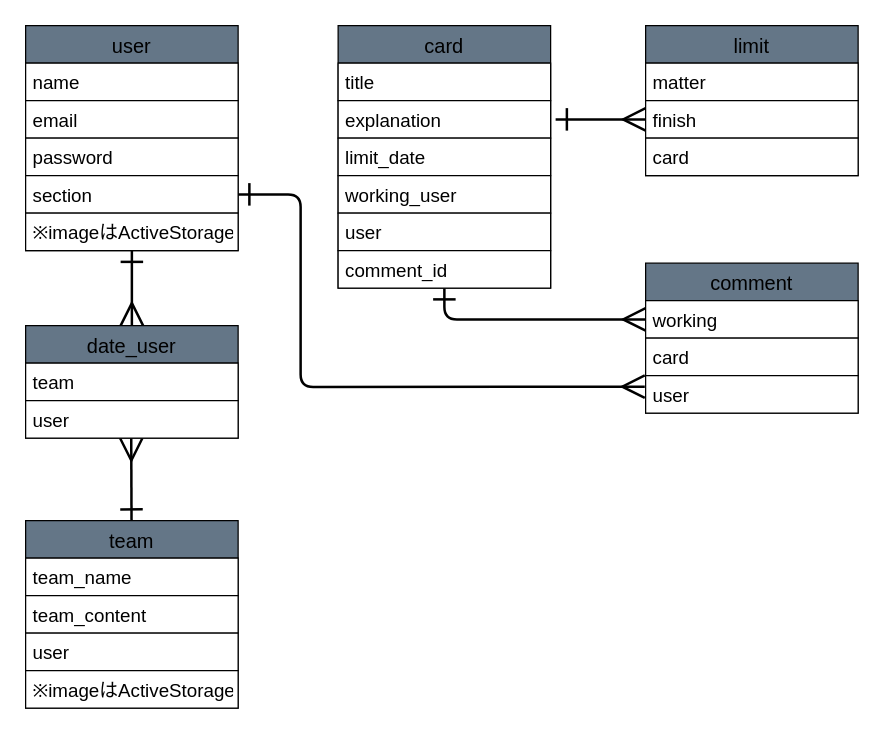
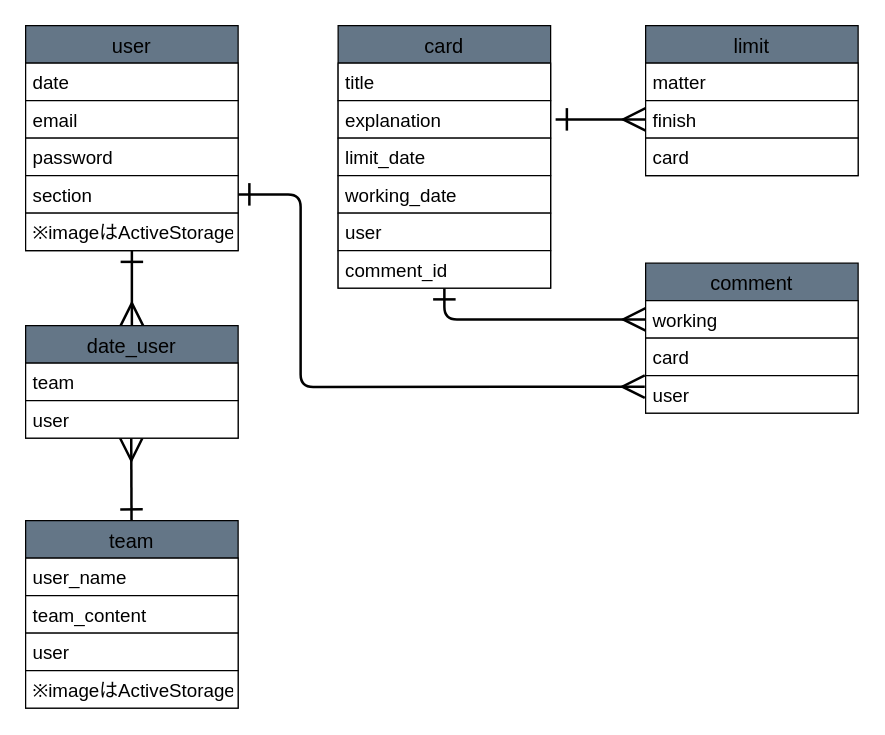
  <mxCell id="0" />
  <mxCell id="1" parent="0" />
  <mxCell id="2" style="edgeStyle=none;html=1;fontSize=15;fontColor=#000000;startArrow=ERone;startFill=0;endArrow=ERmany;endFill=0;startSize=15;endSize=15;strokeColor=#000000;strokeWidth=2;entryX=0.5;entryY=0;entryDx=0;entryDy=0;" parent="1" source="3" target="32" edge="1"><mxGeometry relative="1" as="geometry" /></mxCell>
  <mxCell id="3" value="user" style="swimlane;fontStyle=0;childLayout=stackLayout;horizontal=1;startSize=30;horizontalStack=0;resizeParent=1;resizeParentMax=0;resizeLast=0;collapsible=1;marginBottom=0;fillColor=#647687;fontColor=#000000;strokeColor=#000000;fontSize=16;" parent="1" vertex="1"><mxGeometry x="20" y="20" width="170" height="180" as="geometry" /></mxCell>
- <mxCell id="4" value="name" style="text;strokeColor=#000000;fillColor=#FFFFFF;align=left;verticalAlign=middle;spacingLeft=4;spacingRight=4;overflow=hidden;points=[[0,0.5],[1,0.5]];portConstraint=eastwest;rotatable=0;fontSize=15;fontColor=#000000;" parent="3" vertex="1"><mxGeometry y="30" width="170" height="30" as="geometry" /></mxCell>
+ <mxCell id="4" value="date" style="text;strokeColor=#000000;fillColor=#FFFFFF;align=left;verticalAlign=middle;spacingLeft=4;spacingRight=4;overflow=hidden;points=[[0,0.5],[1,0.5]];portConstraint=eastwest;rotatable=0;fontSize=15;fontColor=#000000;" parent="3" vertex="1"><mxGeometry y="30" width="170" height="30" as="geometry" /></mxCell>
  <mxCell id="5" value="email" style="text;strokeColor=#000000;fillColor=#FFFFFF;align=left;verticalAlign=middle;spacingLeft=4;spacingRight=4;overflow=hidden;points=[[0,0.5],[1,0.5]];portConstraint=eastwest;rotatable=0;fontSize=15;fontColor=#000000;" parent="3" vertex="1"><mxGeometry y="60" width="170" height="30" as="geometry" /></mxCell>
  <mxCell id="6" value="password" style="text;strokeColor=#000000;fillColor=#FFFFFF;align=left;verticalAlign=middle;spacingLeft=4;spacingRight=4;overflow=hidden;points=[[0,0.5],[1,0.5]];portConstraint=eastwest;rotatable=0;fontSize=15;fontColor=#000000;" parent="3" vertex="1"><mxGeometry y="90" width="170" height="30" as="geometry" /></mxCell>
  <mxCell id="7" value="section" style="text;strokeColor=#000000;fillColor=#FFFFFF;align=left;verticalAlign=middle;spacingLeft=4;spacingRight=4;overflow=hidden;points=[[0,0.5],[1,0.5]];portConstraint=eastwest;rotatable=0;fontSize=15;fontColor=#000000;" parent="3" vertex="1"><mxGeometry y="120" width="170" height="30" as="geometry" /></mxCell>
  <mxCell id="8" value="※imageはActiveStorage" style="text;strokeColor=#000000;fillColor=#FFFFFF;align=left;verticalAlign=middle;spacingLeft=4;spacingRight=4;overflow=hidden;points=[[0,0.5],[1,0.5]];portConstraint=eastwest;rotatable=0;fontSize=15;fontColor=#000000;" parent="3" vertex="1"><mxGeometry y="150" width="170" height="30" as="geometry" /></mxCell>
  <mxCell id="9" style="edgeStyle=none;html=1;entryX=0.497;entryY=0.996;entryDx=0;entryDy=0;fontSize=15;fontColor=#000000;endArrow=ERmany;endFill=0;strokeWidth=2;endSize=15;startSize=15;strokeColor=#000000;startArrow=ERone;startFill=0;entryPerimeter=0;" parent="1" source="10" target="34" edge="1"><mxGeometry relative="1" as="geometry" /></mxCell>
  <mxCell id="10" value="team" style="swimlane;fontStyle=0;childLayout=stackLayout;horizontal=1;startSize=30;horizontalStack=0;resizeParent=1;resizeParentMax=0;resizeLast=0;collapsible=1;marginBottom=0;fillColor=#647687;fontColor=#000000;strokeColor=#000000;fontSize=16;" parent="1" vertex="1"><mxGeometry x="20" y="416" width="170" height="150" as="geometry" /></mxCell>
- <mxCell id="11" value="team_name" style="text;strokeColor=#000000;fillColor=#FFFFFF;align=left;verticalAlign=middle;spacingLeft=4;spacingRight=4;overflow=hidden;points=[[0,0.5],[1,0.5]];portConstraint=eastwest;rotatable=0;fontSize=15;fontColor=#000000;" parent="10" vertex="1"><mxGeometry y="30" width="170" height="30" as="geometry" /></mxCell>
+ <mxCell id="11" value="user_name" style="text;strokeColor=#000000;fillColor=#FFFFFF;align=left;verticalAlign=middle;spacingLeft=4;spacingRight=4;overflow=hidden;points=[[0,0.5],[1,0.5]];portConstraint=eastwest;rotatable=0;fontSize=15;fontColor=#000000;" parent="10" vertex="1"><mxGeometry y="30" width="170" height="30" as="geometry" /></mxCell>
  <mxCell id="12" value="team_content" style="text;strokeColor=#000000;fillColor=#FFFFFF;align=left;verticalAlign=middle;spacingLeft=4;spacingRight=4;overflow=hidden;points=[[0,0.5],[1,0.5]];portConstraint=eastwest;rotatable=0;fontSize=15;fontColor=#000000;" parent="10" vertex="1"><mxGeometry y="60" width="170" height="30" as="geometry" /></mxCell>
  <mxCell id="13" value="user" style="text;strokeColor=#000000;fillColor=#FFFFFF;align=left;verticalAlign=middle;spacingLeft=4;spacingRight=4;overflow=hidden;points=[[0,0.5],[1,0.5]];portConstraint=eastwest;rotatable=0;fontSize=15;fontColor=#000000;" parent="10" vertex="1"><mxGeometry y="90" width="170" height="30" as="geometry" /></mxCell>
  <mxCell id="14" value="※imageはActiveStorage" style="text;strokeColor=#000000;fillColor=#FFFFFF;align=left;verticalAlign=middle;spacingLeft=4;spacingRight=4;overflow=hidden;points=[[0,0.5],[1,0.5]];portConstraint=eastwest;rotatable=0;fontSize=15;fontColor=#000000;" parent="10" vertex="1"><mxGeometry y="120" width="170" height="30" as="geometry" /></mxCell>
  <mxCell id="15" style="edgeStyle=none;html=1;entryX=0;entryY=0.5;entryDx=0;entryDy=0;fontSize=15;fontColor=#000000;startArrow=ERone;startFill=0;endArrow=ERmany;endFill=0;startSize=15;endSize=15;strokeColor=#000000;strokeWidth=2;" parent="1" target="26" edge="1"><mxGeometry relative="1" as="geometry"><mxPoint x="444" y="95" as="sourcePoint" /></mxGeometry></mxCell>
  <mxCell id="16" style="edgeStyle=none;html=1;entryX=0;entryY=0.5;entryDx=0;entryDy=0;fontSize=15;fontColor=#000000;startArrow=ERone;startFill=0;endArrow=ERmany;endFill=0;startSize=15;endSize=15;strokeColor=#000000;strokeWidth=2;" parent="1" source="17" target="29" edge="1"><mxGeometry relative="1" as="geometry"><Array as="points"><mxPoint x="355" y="255" /></Array></mxGeometry></mxCell>
  <mxCell id="17" value="card" style="swimlane;fontStyle=0;childLayout=stackLayout;horizontal=1;startSize=30;horizontalStack=0;resizeParent=1;resizeParentMax=0;resizeLast=0;collapsible=1;marginBottom=0;fillColor=#647687;fontColor=#000000;strokeColor=#000000;fontSize=16;" parent="1" vertex="1"><mxGeometry x="270" y="20" width="170" height="210" as="geometry" /></mxCell>
  <mxCell id="18" value="title" style="text;strokeColor=#000000;fillColor=#FFFFFF;align=left;verticalAlign=middle;spacingLeft=4;spacingRight=4;overflow=hidden;points=[[0,0.5],[1,0.5]];portConstraint=eastwest;rotatable=0;fontSize=15;fontColor=#000000;" parent="17" vertex="1"><mxGeometry y="30" width="170" height="30" as="geometry" /></mxCell>
  <mxCell id="19" value="explanation" style="text;strokeColor=#000000;fillColor=#FFFFFF;align=left;verticalAlign=middle;spacingLeft=4;spacingRight=4;overflow=hidden;points=[[0,0.5],[1,0.5]];portConstraint=eastwest;rotatable=0;fontSize=15;fontColor=#000000;" parent="17" vertex="1"><mxGeometry y="60" width="170" height="30" as="geometry" /></mxCell>
  <mxCell id="20" value="limit_date" style="text;strokeColor=#000000;fillColor=#FFFFFF;align=left;verticalAlign=middle;spacingLeft=4;spacingRight=4;overflow=hidden;points=[[0,0.5],[1,0.5]];portConstraint=eastwest;rotatable=0;fontSize=15;fontColor=#000000;" parent="17" vertex="1"><mxGeometry y="90" width="170" height="30" as="geometry" /></mxCell>
- <mxCell id="21" value="working_user" style="text;strokeColor=#000000;fillColor=#FFFFFF;align=left;verticalAlign=middle;spacingLeft=4;spacingRight=4;overflow=hidden;points=[[0,0.5],[1,0.5]];portConstraint=eastwest;rotatable=0;fontSize=15;fontColor=#000000;" parent="17" vertex="1"><mxGeometry y="120" width="170" height="30" as="geometry" /></mxCell>
+ <mxCell id="21" value="working_date" style="text;strokeColor=#000000;fillColor=#FFFFFF;align=left;verticalAlign=middle;spacingLeft=4;spacingRight=4;overflow=hidden;points=[[0,0.5],[1,0.5]];portConstraint=eastwest;rotatable=0;fontSize=15;fontColor=#000000;" parent="17" vertex="1"><mxGeometry y="120" width="170" height="30" as="geometry" /></mxCell>
  <mxCell id="22" value="user" style="text;strokeColor=#000000;fillColor=#FFFFFF;align=left;verticalAlign=middle;spacingLeft=4;spacingRight=4;overflow=hidden;points=[[0,0.5],[1,0.5]];portConstraint=eastwest;rotatable=0;fontSize=15;fontColor=#000000;" parent="17" vertex="1"><mxGeometry y="150" width="170" height="30" as="geometry" /></mxCell>
  <mxCell id="23" value="comment_id" style="text;strokeColor=#000000;fillColor=#FFFFFF;align=left;verticalAlign=middle;spacingLeft=4;spacingRight=4;overflow=hidden;points=[[0,0.5],[1,0.5]];portConstraint=eastwest;rotatable=0;fontSize=15;fontColor=#000000;" parent="17" vertex="1"><mxGeometry y="180" width="170" height="30" as="geometry" /></mxCell>
  <mxCell id="24" value="limit" style="swimlane;fontStyle=0;childLayout=stackLayout;horizontal=1;startSize=30;horizontalStack=0;resizeParent=1;resizeParentMax=0;resizeLast=0;collapsible=1;marginBottom=0;fillColor=#647687;fontColor=#000000;strokeColor=#000000;fontSize=16;" parent="1" vertex="1"><mxGeometry x="516" y="20" width="170" height="120" as="geometry" /></mxCell>
  <mxCell id="25" value="matter" style="text;strokeColor=#000000;fillColor=#FFFFFF;align=left;verticalAlign=middle;spacingLeft=4;spacingRight=4;overflow=hidden;points=[[0,0.5],[1,0.5]];portConstraint=eastwest;rotatable=0;fontSize=15;fontColor=#000000;" parent="24" vertex="1"><mxGeometry y="30" width="170" height="30" as="geometry" /></mxCell>
  <mxCell id="26" value="finish" style="text;strokeColor=#000000;fillColor=#FFFFFF;align=left;verticalAlign=middle;spacingLeft=4;spacingRight=4;overflow=hidden;points=[[0,0.5],[1,0.5]];portConstraint=eastwest;rotatable=0;fontSize=15;fontColor=#000000;" parent="24" vertex="1"><mxGeometry y="60" width="170" height="30" as="geometry" /></mxCell>
  <mxCell id="27" value="card" style="text;strokeColor=#000000;fillColor=#FFFFFF;align=left;verticalAlign=middle;spacingLeft=4;spacingRight=4;overflow=hidden;points=[[0,0.5],[1,0.5]];portConstraint=eastwest;rotatable=0;fontSize=15;fontColor=#000000;" parent="24" vertex="1"><mxGeometry y="90" width="170" height="30" as="geometry" /></mxCell>
  <mxCell id="28" value="comment" style="swimlane;fontStyle=0;childLayout=stackLayout;horizontal=1;startSize=30;horizontalStack=0;resizeParent=1;resizeParentMax=0;resizeLast=0;collapsible=1;marginBottom=0;fillColor=#647687;fontColor=#000000;strokeColor=#000000;fontSize=16;" parent="1" vertex="1"><mxGeometry x="516" y="210" width="170" height="120" as="geometry" /></mxCell>
  <mxCell id="29" value="working" style="text;strokeColor=#000000;fillColor=#FFFFFF;align=left;verticalAlign=middle;spacingLeft=4;spacingRight=4;overflow=hidden;points=[[0,0.5],[1,0.5]];portConstraint=eastwest;rotatable=0;fontSize=15;fontColor=#000000;" parent="28" vertex="1"><mxGeometry y="30" width="170" height="30" as="geometry" /></mxCell>
  <mxCell id="30" value="card" style="text;strokeColor=#000000;fillColor=#FFFFFF;align=left;verticalAlign=middle;spacingLeft=4;spacingRight=4;overflow=hidden;points=[[0,0.5],[1,0.5]];portConstraint=eastwest;rotatable=0;fontSize=15;fontColor=#000000;" parent="28" vertex="1"><mxGeometry y="60" width="170" height="30" as="geometry" /></mxCell>
  <mxCell id="31" value="user" style="text;strokeColor=#000000;fillColor=#FFFFFF;align=left;verticalAlign=middle;spacingLeft=4;spacingRight=4;overflow=hidden;points=[[0,0.5],[1,0.5]];portConstraint=eastwest;rotatable=0;fontSize=15;fontColor=#000000;" parent="28" vertex="1"><mxGeometry y="90" width="170" height="30" as="geometry" /></mxCell>
  <mxCell id="32" value="date_user" style="swimlane;fontStyle=0;childLayout=stackLayout;horizontal=1;startSize=30;horizontalStack=0;resizeParent=1;resizeParentMax=0;resizeLast=0;collapsible=1;marginBottom=0;fillColor=#647687;fontColor=#000000;strokeColor=#000000;fontSize=16;" parent="1" vertex="1"><mxGeometry x="20" y="260" width="170" height="90" as="geometry" /></mxCell>
  <mxCell id="33" value="team" style="text;strokeColor=#000000;fillColor=#FFFFFF;align=left;verticalAlign=middle;spacingLeft=4;spacingRight=4;overflow=hidden;points=[[0,0.5],[1,0.5]];portConstraint=eastwest;rotatable=0;fontSize=15;fontColor=#000000;" parent="32" vertex="1"><mxGeometry y="30" width="170" height="30" as="geometry" /></mxCell>
  <mxCell id="34" value="user" style="text;strokeColor=#000000;fillColor=#FFFFFF;align=left;verticalAlign=middle;spacingLeft=4;spacingRight=4;overflow=hidden;points=[[0,0.5],[1,0.5]];portConstraint=eastwest;rotatable=0;fontSize=15;fontColor=#000000;" parent="32" vertex="1"><mxGeometry y="60" width="170" height="30" as="geometry" /></mxCell>
  <mxCell id="35" style="edgeStyle=none;html=1;fontSize=15;fontColor=#000000;startArrow=ERone;startFill=0;endArrow=ERmany;endFill=0;startSize=15;endSize=15;strokeColor=#000000;strokeWidth=2;entryX=-0.004;entryY=0.296;entryDx=0;entryDy=0;exitX=1;exitY=0.5;exitDx=0;exitDy=0;entryPerimeter=0;" parent="1" source="7" target="31" edge="1"><mxGeometry relative="1" as="geometry"><mxPoint x="540" y="220" as="targetPoint" /><Array as="points"><mxPoint x="240" y="155" /><mxPoint x="240" y="309" /></Array></mxGeometry></mxCell>
